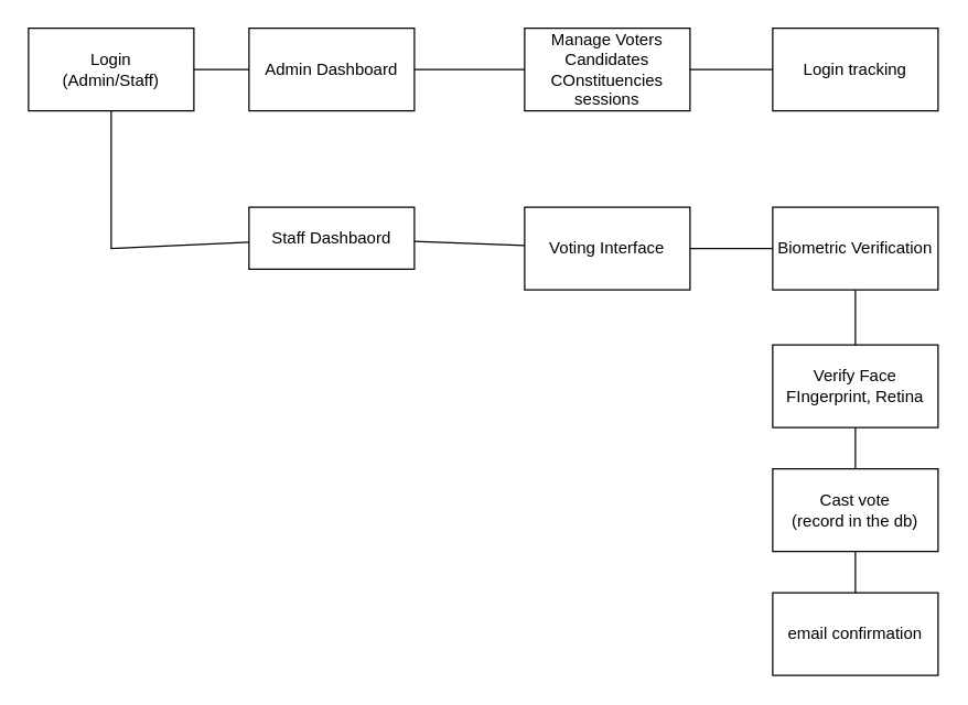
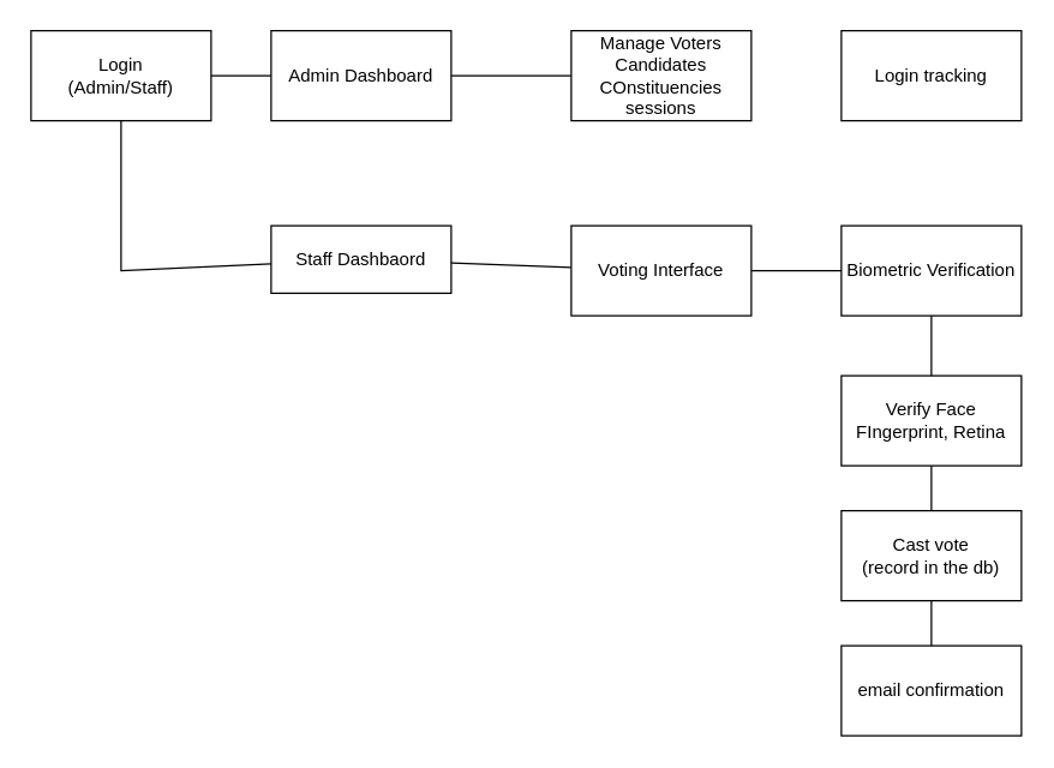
  <mxCell id="0" />
  <mxCell id="1" parent="0" />
  <mxCell id="2" value="Login&lt;div&gt;(Admin/Staff)&lt;/div&gt;" style="rounded=0;whiteSpace=wrap;html=1;" vertex="1" parent="1"><mxGeometry x="20" y="20" width="120" height="60" as="geometry" /></mxCell>
  <mxCell id="3" value="Admin Dashboard" style="rounded=0;whiteSpace=wrap;html=1;" vertex="1" parent="1"><mxGeometry x="180" y="20" width="120" height="60" as="geometry" /></mxCell>
  <mxCell id="4" value="Manage Voters&lt;div&gt;Candidates&lt;br&gt;COnstituencies&lt;br&gt;sessions&lt;/div&gt;" style="rounded=0;whiteSpace=wrap;html=1;" vertex="1" parent="1"><mxGeometry x="380" y="20" width="120" height="60" as="geometry" /></mxCell>
  <mxCell id="5" value="Staff Dashbaord" style="rounded=0;whiteSpace=wrap;html=1;" vertex="1" parent="1"><mxGeometry x="180" y="150" width="120" height="45" as="geometry" /></mxCell>
  <mxCell id="6" value="Voting Interface" style="rounded=0;whiteSpace=wrap;html=1;" vertex="1" parent="1"><mxGeometry x="380" y="150" width="120" height="60" as="geometry" /></mxCell>
  <mxCell id="7" value="Biometric Verification" style="rounded=0;whiteSpace=wrap;html=1;" vertex="1" parent="1"><mxGeometry x="560" y="150" width="120" height="60" as="geometry" /></mxCell>
  <mxCell id="8" value="Verify Face FIngerprint, Retina" style="rounded=0;whiteSpace=wrap;html=1;" vertex="1" parent="1"><mxGeometry x="560" y="250" width="120" height="60" as="geometry" /></mxCell>
  <mxCell id="9" value="Cast vote&lt;div&gt;(record in the db)&lt;/div&gt;" style="rounded=0;whiteSpace=wrap;html=1;" vertex="1" parent="1"><mxGeometry x="560" y="340" width="120" height="60" as="geometry" /></mxCell>
  <mxCell id="10" value="email confirmation" style="rounded=0;whiteSpace=wrap;html=1;" vertex="1" parent="1"><mxGeometry x="560" y="430" width="120" height="60" as="geometry" /></mxCell>
  <mxCell id="11" value="Login tracking" style="rounded=0;whiteSpace=wrap;html=1;" vertex="1" parent="1"><mxGeometry x="560" y="20" width="120" height="60" as="geometry" /></mxCell>
  <mxCell id="12" value="" style="endArrow=none;html=1;rounded=0;" edge="1" parent="1" source="2" target="3"><mxGeometry width="50" height="50" relative="1" as="geometry"><mxPoint x="160" y="60" as="sourcePoint" /><mxPoint x="210" y="10" as="targetPoint" /></mxGeometry></mxCell>
  <mxCell id="13" value="" style="endArrow=none;html=1;rounded=0;" edge="1" parent="1" source="5" target="2"><mxGeometry width="50" height="50" relative="1" as="geometry"><mxPoint y="200" as="sourcePoint" x="0" /><mxPoint x="50" y="150" as="targetPoint" /><Array as="points"><mxPoint x="80" y="180" /></Array></mxGeometry></mxCell>
  <mxCell id="14" value="" style="endArrow=none;html=1;rounded=0;" edge="1" parent="1" source="3" target="4"><mxGeometry width="50" height="50" relative="1" as="geometry"><mxPoint x="440" y="140" as="sourcePoint" /><mxPoint x="490" y="90" as="targetPoint" /></mxGeometry></mxCell>
  <mxCell id="15" value="" style="endArrow=none;html=1;rounded=0;" edge="1" parent="1" source="5" target="6"><mxGeometry width="50" height="50" relative="1" as="geometry"><mxPoint x="410" y="330" as="sourcePoint" /><mxPoint x="460" y="280" as="targetPoint" /></mxGeometry></mxCell>
- <mxCell id="16" value="" style="endArrow=none;html=1;rounded=0;" edge="1" parent="1" source="4" target="11"><mxGeometry width="50" height="50" relative="1" as="geometry"><mxPoint x="500" y="-30" as="sourcePoint" /><mxPoint x="550" y="-80" as="targetPoint" /></mxGeometry></mxCell>
  <mxCell id="17" value="" style="endArrow=none;html=1;rounded=0;" edge="1" parent="1" source="8" target="7"><mxGeometry width="50" height="50" relative="1" as="geometry"><mxPoint x="370" y="380" as="sourcePoint" /><mxPoint x="420" y="330" as="targetPoint" /></mxGeometry></mxCell>
  <mxCell id="18" value="" style="endArrow=none;html=1;rounded=0;" edge="1" parent="1" source="9" target="8"><mxGeometry width="50" height="50" relative="1" as="geometry"><mxPoint x="490" y="410" as="sourcePoint" /><mxPoint x="540" y="360" as="targetPoint" /></mxGeometry></mxCell>
  <mxCell id="19" value="" style="endArrow=none;html=1;rounded=0;" edge="1" parent="1" source="7" target="6"><mxGeometry width="50" height="50" relative="1" as="geometry"><mxPoint x="490" y="350" as="sourcePoint" /><mxPoint x="540" y="300" as="targetPoint" /></mxGeometry></mxCell>
  <mxCell id="20" value="" style="endArrow=none;html=1;rounded=0;" edge="1" parent="1" source="10" target="9"><mxGeometry width="50" height="50" relative="1" as="geometry"><mxPoint x="460" y="430" as="sourcePoint" /><mxPoint x="510" y="380" as="targetPoint" /></mxGeometry></mxCell>
